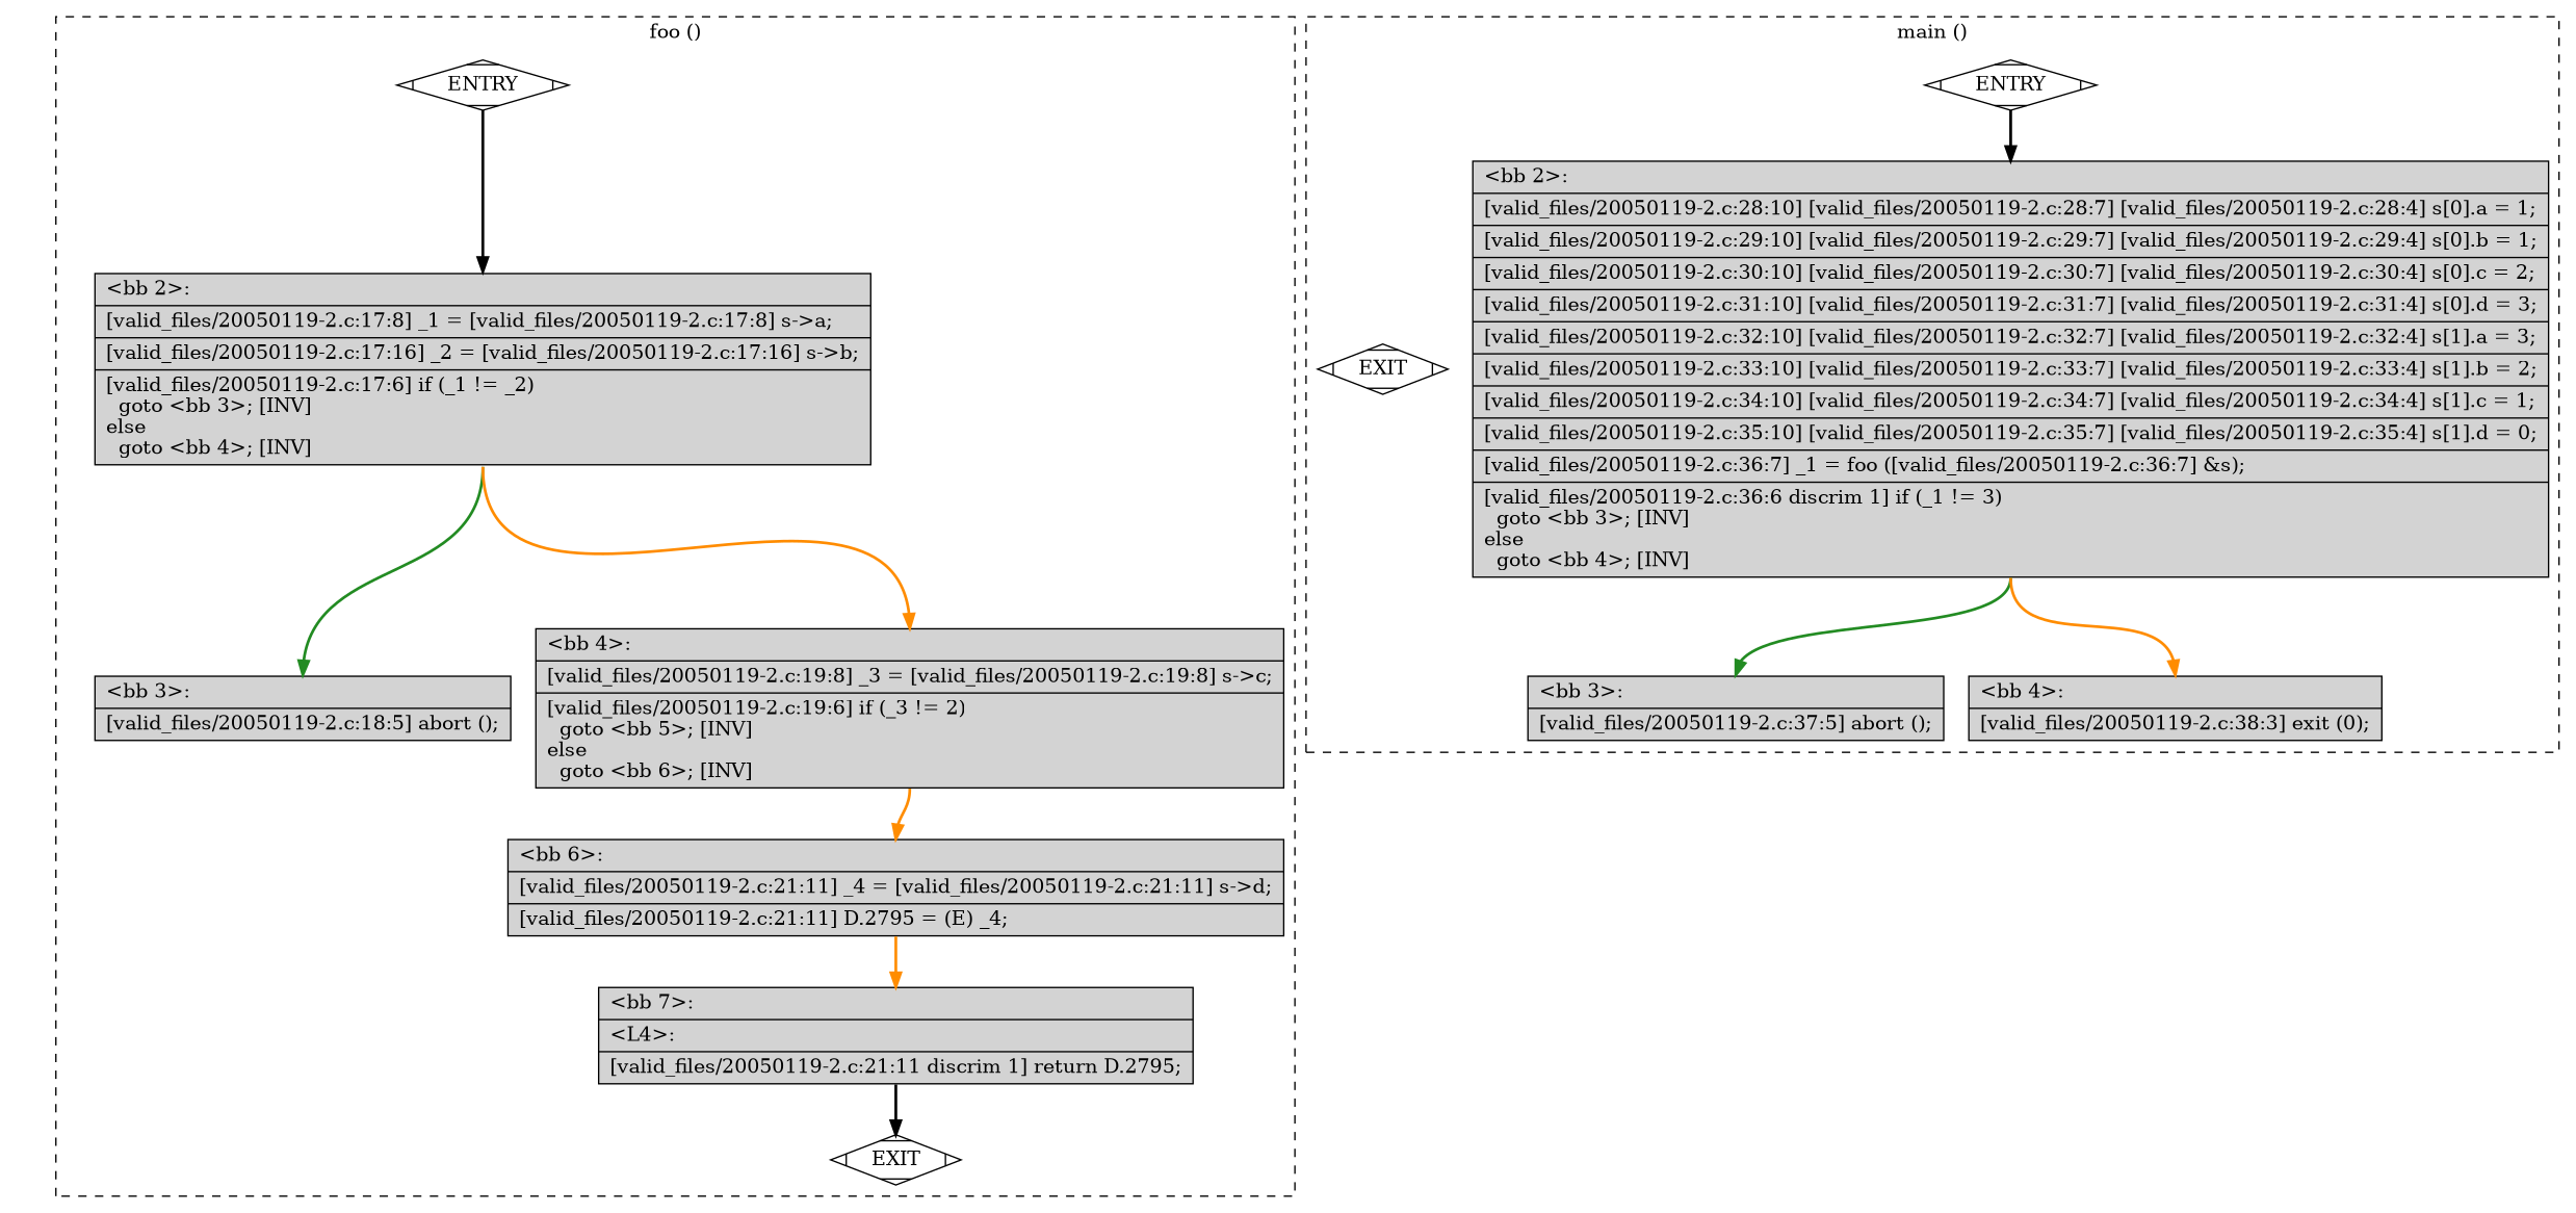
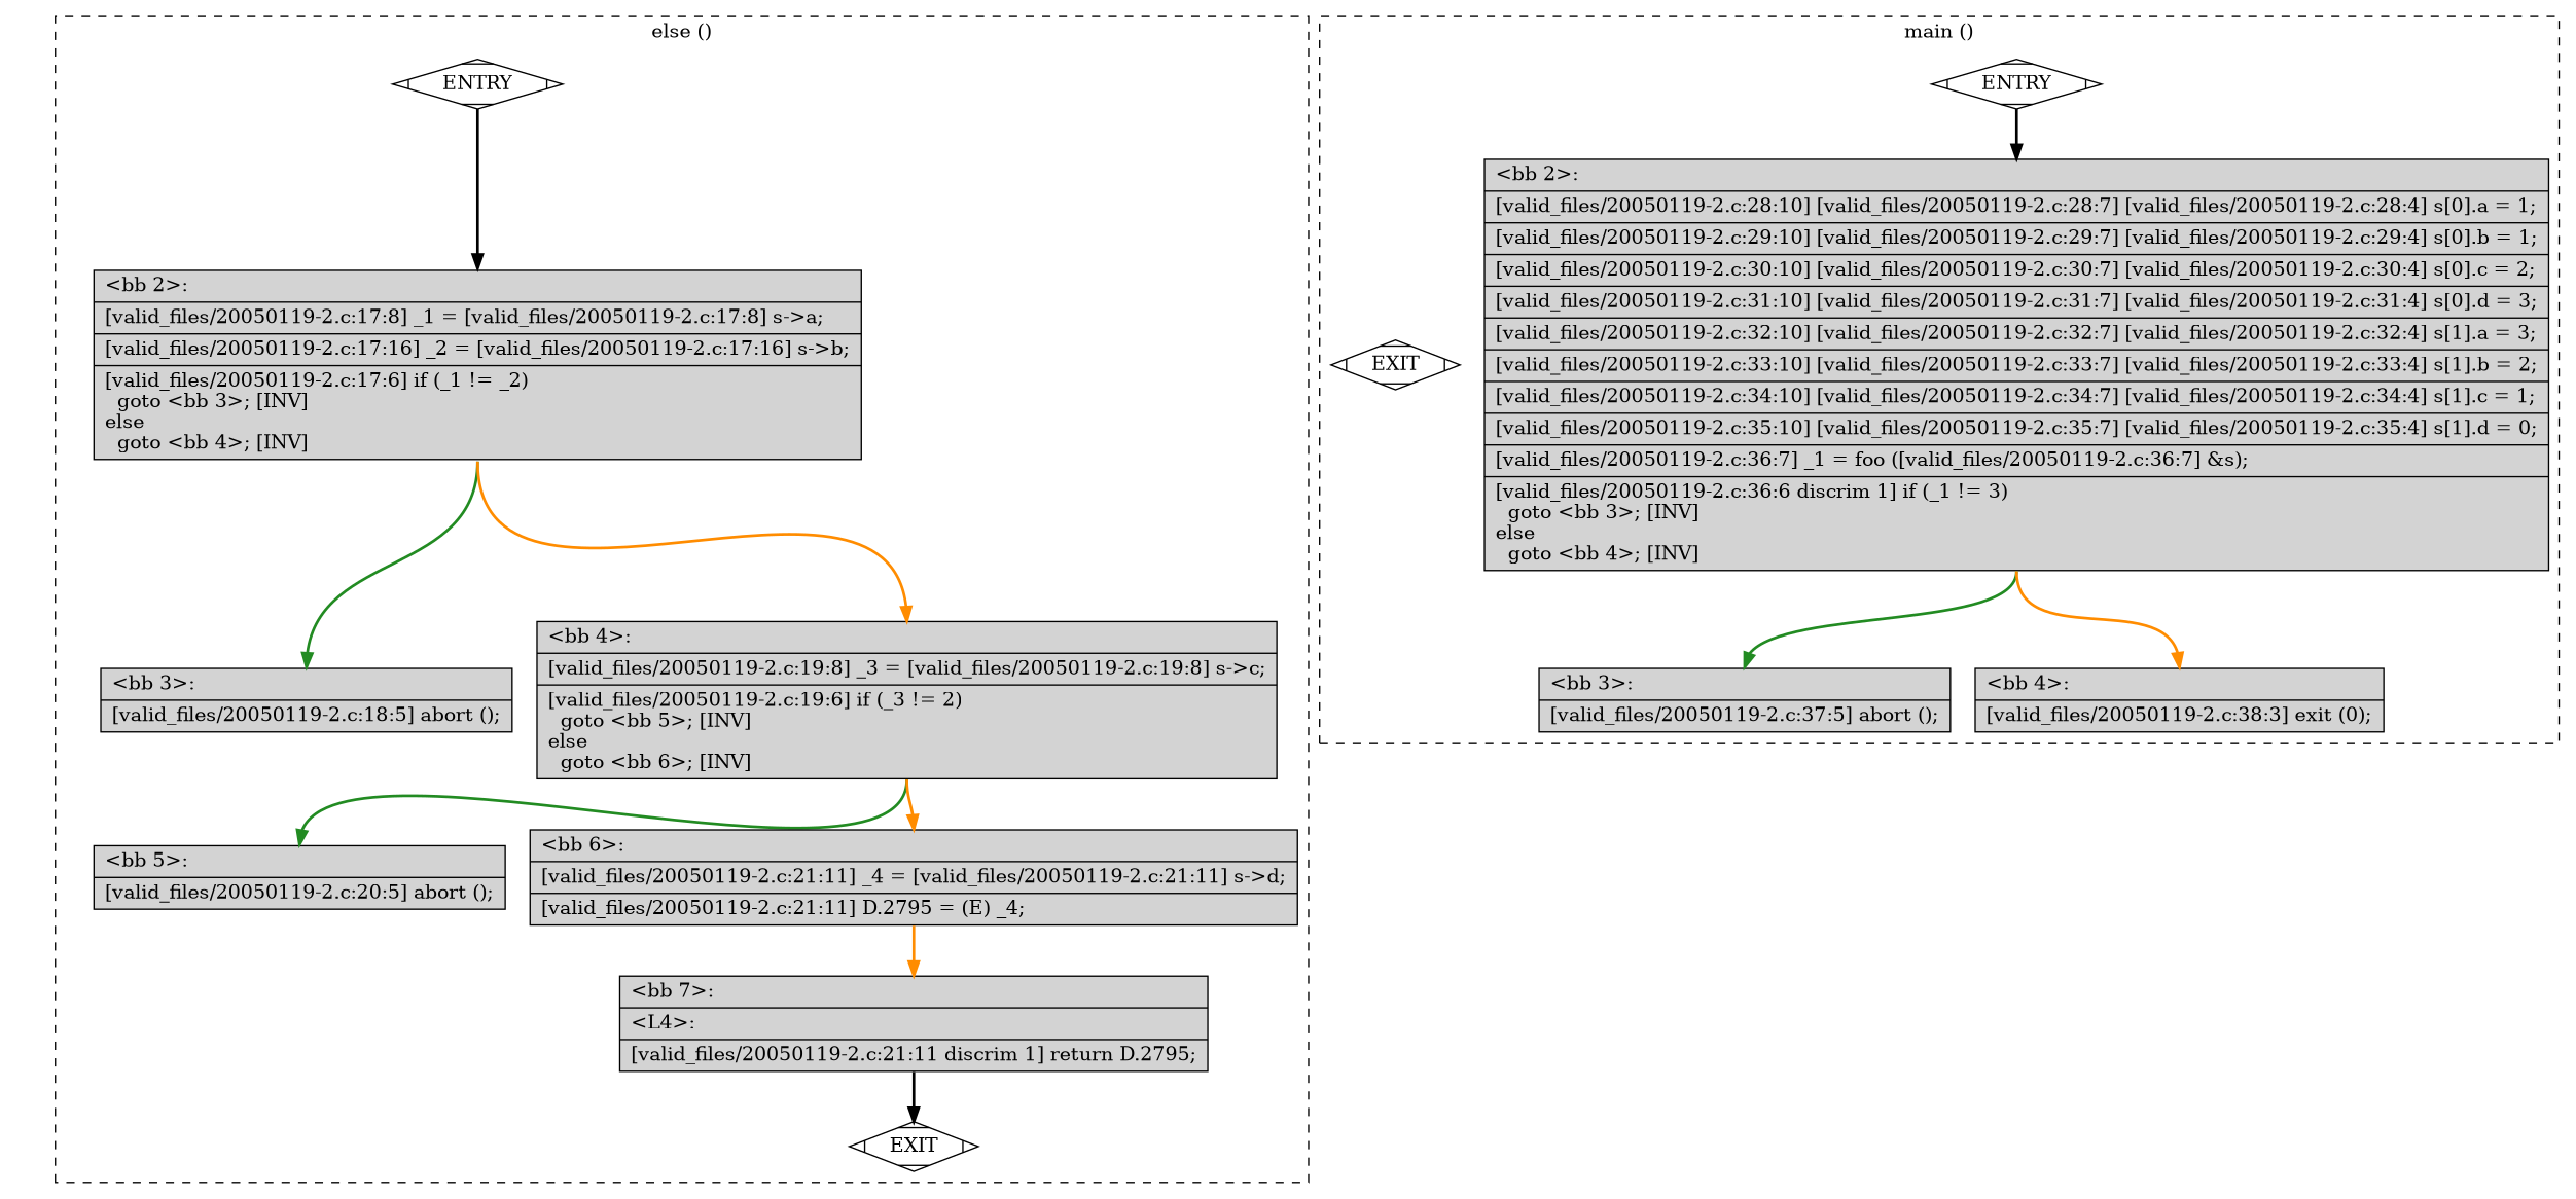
  digraph {
    node [fillcolor=lightgrey shape=record style=filled]
    edge [constraint=true headport=n style="solid,bold" tailport=s color=darkorange weight=10]
    n1 [fillcolor=white label=ENTRY shape=Mdiamond]
    n2 [fillcolor=white label=EXIT shape=Mdiamond]
    n3 [label="{\<bb\ 2\>:\l|[valid_files/20050119-2.c:17:8]\ _1\ =\ [valid_files/20050119-2.c:17:8]\ s-\>a;\l|[valid_files/20050119-2.c:17:16]\ _2\ =\ [valid_files/20050119-2.c:17:16]\ s-\>b;\l|[valid_files/20050119-2.c:17:6]\ if\ (_1\ !=\ _2)\l\ \ goto\ \<bb\ 3\>;\ [INV]\lelse\l\ \ goto\ \<bb\ 4\>;\ [INV]\l}"]
    n4 [label="{\<bb\ 3\>:\l|[valid_files/20050119-2.c:18:5]\ abort\ ();\l}"]
    n5 [label="{\<bb\ 4\>:\l|[valid_files/20050119-2.c:19:8]\ _3\ =\ [valid_files/20050119-2.c:19:8]\ s-\>c;\l|[valid_files/20050119-2.c:19:6]\ if\ (_3\ !=\ 2)\l\ \ goto\ \<bb\ 5\>;\ [INV]\lelse\l\ \ goto\ \<bb\ 6\>;\ [INV]\l}"]
+   n6 [label="{\<bb\ 5\>:\l|[valid_files/20050119-2.c:20:5]\ abort\ ();\l}"]
    n7 [label="{\<bb\ 6\>:\l|[valid_files/20050119-2.c:21:11]\ _4\ =\ [valid_files/20050119-2.c:21:11]\ s-\>d;\l|[valid_files/20050119-2.c:21:11]\ D.2795\ =\ (E)\ _4;\l}"]
    n8 [label="{\<bb\ 7\>:\l|\<L4\>:\l|[valid_files/20050119-2.c:21:11\ discrim\ 1]\ return\ D.2795;\l}"]
    n9 [fillcolor=white label=ENTRY shape=Mdiamond]
    n10 [fillcolor=white label=EXIT shape=Mdiamond]
    n11 [label="{\<bb\ 2\>:\l|[valid_files/20050119-2.c:28:10]\ [valid_files/20050119-2.c:28:7]\ [valid_files/20050119-2.c:28:4]\ s[0].a\ =\ 1;\l|[valid_files/20050119-2.c:29:10]\ [valid_files/20050119-2.c:29:7]\ [valid_files/20050119-2.c:29:4]\ s[0].b\ =\ 1;\l|[valid_files/20050119-2.c:30:10]\ [valid_files/20050119-2.c:30:7]\ [valid_files/20050119-2.c:30:4]\ s[0].c\ =\ 2;\l|[valid_files/20050119-2.c:31:10]\ [valid_files/20050119-2.c:31:7]\ [valid_files/20050119-2.c:31:4]\ s[0].d\ =\ 3;\l|[valid_files/20050119-2.c:32:10]\ [valid_files/20050119-2.c:32:7]\ [valid_files/20050119-2.c:32:4]\ s[1].a\ =\ 3;\l|[valid_files/20050119-2.c:33:10]\ [valid_files/20050119-2.c:33:7]\ [valid_files/20050119-2.c:33:4]\ s[1].b\ =\ 2;\l|[valid_files/20050119-2.c:34:10]\ [valid_files/20050119-2.c:34:7]\ [valid_files/20050119-2.c:34:4]\ s[1].c\ =\ 1;\l|[valid_files/20050119-2.c:35:10]\ [valid_files/20050119-2.c:35:7]\ [valid_files/20050119-2.c:35:4]\ s[1].d\ =\ 0;\l|[valid_files/20050119-2.c:36:7]\ _1\ =\ foo\ ([valid_files/20050119-2.c:36:7]\ &s);\l|[valid_files/20050119-2.c:36:6\ discrim\ 1]\ if\ (_1\ !=\ 3)\l\ \ goto\ \<bb\ 3\>;\ [INV]\lelse\l\ \ goto\ \<bb\ 4\>;\ [INV]\l}"]
    n12 [label="{\<bb\ 3\>:\l|[valid_files/20050119-2.c:37:5]\ abort\ ();\l}"]
    n13 [label="{\<bb\ 4\>:\l|[valid_files/20050119-2.c:38:3]\ exit\ (0);\l}"]
    subgraph cluster_1 {
      color=black
-     label="foo ()"
+     label="else ()"
      style=dashed
      n1
      n2
      n3
      n4
      n5
+     n6
      n7
      n8
    }
    subgraph cluster_2 {
      color=black
      label="main ()"
      style=dashed
      n9
      n10
      n11
      n12
      n13
    }
    n1 -> n2 [style=invis color="" weight=""]
    n1 -> n3 [color=black weight=100]
    n3 -> n4 [color=forestgreen]
    n3 -> n5
+   n5 -> n6 [color=forestgreen]
    n5 -> n7
    n7 -> n8 [weight=100]
    n8 -> n2 [color=black]
    n9 -> n10 [style=invis color="" weight=""]
    n9 -> n11 [color=black weight=100]
    n11 -> n12 [color=forestgreen]
    n11 -> n13
  }
